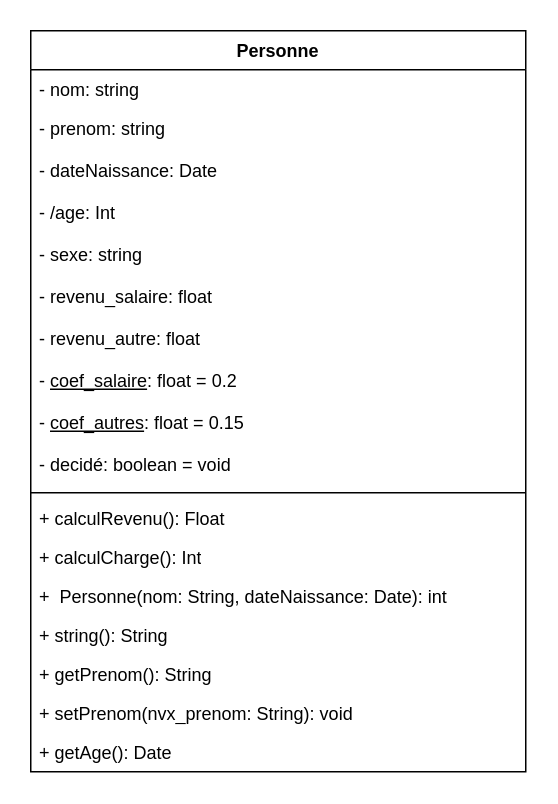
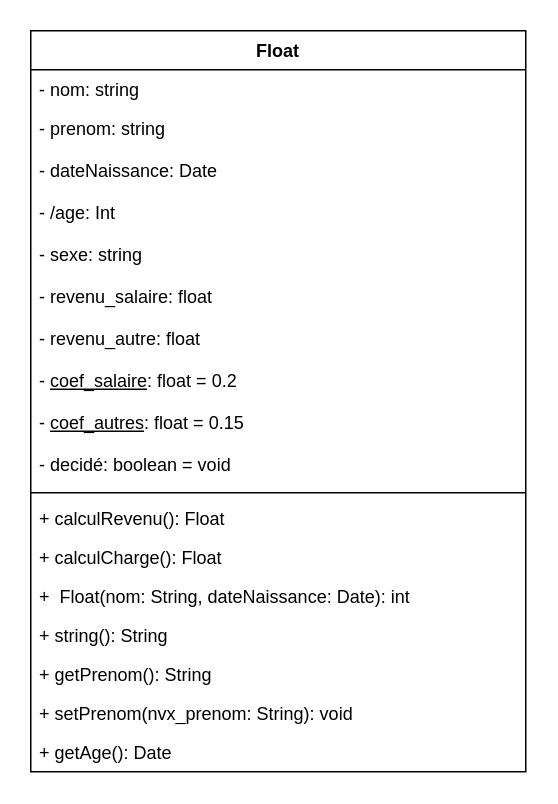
  <mxCell id="0" />
  <mxCell id="1" parent="0" />
- <mxCell id="2" value="Personne" style="swimlane;fontStyle=1;align=center;verticalAlign=top;childLayout=stackLayout;horizontal=1;startSize=26;horizontalStack=0;resizeParent=1;resizeParentMax=0;resizeLast=0;collapsible=1;marginBottom=0;whiteSpace=wrap;html=1;" vertex="1" parent="1"><mxGeometry x="20" y="20" width="330" height="494" as="geometry" /></mxCell>
+ <mxCell id="2" value="Float" style="swimlane;fontStyle=1;align=center;verticalAlign=top;childLayout=stackLayout;horizontal=1;startSize=26;horizontalStack=0;resizeParent=1;resizeParentMax=0;resizeLast=0;collapsible=1;marginBottom=0;whiteSpace=wrap;html=1;" vertex="1" parent="1"><mxGeometry x="20" y="20" width="330" height="494" as="geometry" /></mxCell>
  <mxCell id="3" value="- nom: string&lt;div&gt;&lt;br&gt;&lt;/div&gt;" style="text;strokeColor=none;fillColor=none;align=left;verticalAlign=top;spacingLeft=4;spacingRight=4;overflow=hidden;rotatable=0;points=[[0,0.5],[1,0.5]];portConstraint=eastwest;whiteSpace=wrap;html=1;" vertex="1" parent="2"><mxGeometry y="26" width="330" height="26" as="geometry" /></mxCell>
  <mxCell id="4" value="- prenom: string&lt;div&gt;&lt;br&gt;&lt;/div&gt;" style="text;strokeColor=none;fillColor=none;align=left;verticalAlign=top;spacingLeft=4;spacingRight=4;overflow=hidden;rotatable=0;points=[[0,0.5],[1,0.5]];portConstraint=eastwest;whiteSpace=wrap;html=1;" vertex="1" parent="2"><mxGeometry y="52" width="330" height="28" as="geometry" /></mxCell>
  <mxCell id="5" value="- dateNaissance: Date&lt;div&gt;&lt;br&gt;&lt;/div&gt;" style="text;strokeColor=none;fillColor=none;align=left;verticalAlign=top;spacingLeft=4;spacingRight=4;overflow=hidden;rotatable=0;points=[[0,0.5],[1,0.5]];portConstraint=eastwest;whiteSpace=wrap;html=1;" vertex="1" parent="2"><mxGeometry y="80" width="330" height="28" as="geometry" /></mxCell>
  <mxCell id="6" value="- /age: Int&lt;div&gt;&lt;br&gt;&lt;/div&gt;" style="text;strokeColor=none;fillColor=none;align=left;verticalAlign=top;spacingLeft=4;spacingRight=4;overflow=hidden;rotatable=0;points=[[0,0.5],[1,0.5]];portConstraint=eastwest;whiteSpace=wrap;html=1;" vertex="1" parent="2"><mxGeometry y="108" width="330" height="28" as="geometry" /></mxCell>
  <mxCell id="7" value="- sexe: string&lt;div&gt;&lt;br&gt;&lt;/div&gt;" style="text;strokeColor=none;fillColor=none;align=left;verticalAlign=top;spacingLeft=4;spacingRight=4;overflow=hidden;rotatable=0;points=[[0,0.5],[1,0.5]];portConstraint=eastwest;whiteSpace=wrap;html=1;" vertex="1" parent="2"><mxGeometry y="136" width="330" height="28" as="geometry" /></mxCell>
  <mxCell id="8" value="- revenu_salaire: float&amp;nbsp;&lt;div&gt;&lt;br&gt;&lt;/div&gt;" style="text;strokeColor=none;fillColor=none;align=left;verticalAlign=top;spacingLeft=4;spacingRight=4;overflow=hidden;rotatable=0;points=[[0,0.5],[1,0.5]];portConstraint=eastwest;whiteSpace=wrap;html=1;" vertex="1" parent="2"><mxGeometry y="164" width="330" height="28" as="geometry" /></mxCell>
  <mxCell id="9" value="- revenu_autre: float&amp;nbsp;&lt;div&gt;&lt;br&gt;&lt;/div&gt;" style="text;strokeColor=none;fillColor=none;align=left;verticalAlign=top;spacingLeft=4;spacingRight=4;overflow=hidden;rotatable=0;points=[[0,0.5],[1,0.5]];portConstraint=eastwest;whiteSpace=wrap;html=1;" vertex="1" parent="2"><mxGeometry y="192" width="330" height="28" as="geometry" /></mxCell>
  <mxCell id="10" value="- &lt;u&gt;coef_salaire&lt;/u&gt;: float = 0.2" style="text;strokeColor=none;fillColor=none;align=left;verticalAlign=top;spacingLeft=4;spacingRight=4;overflow=hidden;rotatable=0;points=[[0,0.5],[1,0.5]];portConstraint=eastwest;whiteSpace=wrap;fontStyle=0;html=1;" vertex="1" parent="2"><mxGeometry y="220" width="330" height="28" as="geometry" /></mxCell>
  <mxCell id="11" value="- &lt;u&gt;coef_autres&lt;/u&gt;: float = 0.15" style="text;strokeColor=none;fillColor=none;align=left;verticalAlign=top;spacingLeft=4;spacingRight=4;overflow=hidden;rotatable=0;points=[[0,0.5],[1,0.5]];portConstraint=eastwest;whiteSpace=wrap;fontStyle=0;html=1;" vertex="1" parent="2"><mxGeometry y="248" width="330" height="28" as="geometry" /></mxCell>
  <mxCell id="12" value="- decidé: boolean = void" style="text;strokeColor=none;fillColor=none;align=left;verticalAlign=top;spacingLeft=4;spacingRight=4;overflow=hidden;rotatable=0;points=[[0,0.5],[1,0.5]];portConstraint=eastwest;whiteSpace=wrap;html=1;" vertex="1" parent="2"><mxGeometry y="276" width="330" height="28" as="geometry" /></mxCell>
  <mxCell id="13" value="" style="line;strokeWidth=1;fillColor=none;align=left;verticalAlign=middle;spacingTop=-1;spacingLeft=3;spacingRight=3;rotatable=0;labelPosition=right;points=[];portConstraint=eastwest;strokeColor=inherit;" vertex="1" parent="2"><mxGeometry y="304" width="330" height="8" as="geometry" /></mxCell>
  <mxCell id="14" value="+ calculRevenu(): Float" style="text;strokeColor=none;fillColor=none;align=left;verticalAlign=top;spacingLeft=4;spacingRight=4;overflow=hidden;rotatable=0;points=[[0,0.5],[1,0.5]];portConstraint=eastwest;whiteSpace=wrap;html=1;" vertex="1" parent="2"><mxGeometry y="312" width="330" height="26" as="geometry" /></mxCell>
- <mxCell id="15" value="+ calculCharge(): Int" style="text;strokeColor=none;fillColor=none;align=left;verticalAlign=top;spacingLeft=4;spacingRight=4;overflow=hidden;rotatable=0;points=[[0,0.5],[1,0.5]];portConstraint=eastwest;whiteSpace=wrap;html=1;" vertex="1" parent="2"><mxGeometry y="338" width="330" height="26" as="geometry" /></mxCell>
- <mxCell id="16" value="+&amp;nbsp; Personne(nom: String, dateNaissance: Date): int" style="text;strokeColor=none;fillColor=none;align=left;verticalAlign=top;spacingLeft=4;spacingRight=4;overflow=hidden;rotatable=0;points=[[0,0.5],[1,0.5]];portConstraint=eastwest;whiteSpace=wrap;html=1;" vertex="1" parent="2"><mxGeometry y="364" width="330" height="26" as="geometry" /></mxCell>
+ <mxCell id="15" value="+ calculCharge(): Float" style="text;strokeColor=none;fillColor=none;align=left;verticalAlign=top;spacingLeft=4;spacingRight=4;overflow=hidden;rotatable=0;points=[[0,0.5],[1,0.5]];portConstraint=eastwest;whiteSpace=wrap;html=1;" vertex="1" parent="2"><mxGeometry y="338" width="330" height="26" as="geometry" /></mxCell>
+ <mxCell id="16" value="+&amp;nbsp; Float(nom: String, dateNaissance: Date): int" style="text;strokeColor=none;fillColor=none;align=left;verticalAlign=top;spacingLeft=4;spacingRight=4;overflow=hidden;rotatable=0;points=[[0,0.5],[1,0.5]];portConstraint=eastwest;whiteSpace=wrap;html=1;" vertex="1" parent="2"><mxGeometry y="364" width="330" height="26" as="geometry" /></mxCell>
  <mxCell id="17" value="+ string(): String" style="text;strokeColor=none;fillColor=none;align=left;verticalAlign=top;spacingLeft=4;spacingRight=4;overflow=hidden;rotatable=0;points=[[0,0.5],[1,0.5]];portConstraint=eastwest;whiteSpace=wrap;html=1;" vertex="1" parent="2"><mxGeometry y="390" width="330" height="26" as="geometry" /></mxCell>
  <mxCell id="18" value="+ getPrenom(): String" style="text;strokeColor=none;fillColor=none;align=left;verticalAlign=top;spacingLeft=4;spacingRight=4;overflow=hidden;rotatable=0;points=[[0,0.5],[1,0.5]];portConstraint=eastwest;whiteSpace=wrap;html=1;" vertex="1" parent="2"><mxGeometry y="416" width="330" height="26" as="geometry" /></mxCell>
  <mxCell id="19" value="+ setPrenom(nvx_prenom: String): void" style="text;strokeColor=none;fillColor=none;align=left;verticalAlign=top;spacingLeft=4;spacingRight=4;overflow=hidden;rotatable=0;points=[[0,0.5],[1,0.5]];portConstraint=eastwest;whiteSpace=wrap;html=1;" vertex="1" parent="2"><mxGeometry y="442" width="330" height="26" as="geometry" /></mxCell>
  <mxCell id="20" value="+ getAge(): Date" style="text;strokeColor=none;fillColor=none;align=left;verticalAlign=top;spacingLeft=4;spacingRight=4;overflow=hidden;rotatable=0;points=[[0,0.5],[1,0.5]];portConstraint=eastwest;whiteSpace=wrap;html=1;" vertex="1" parent="2"><mxGeometry y="468" width="330" height="26" as="geometry" /></mxCell>
